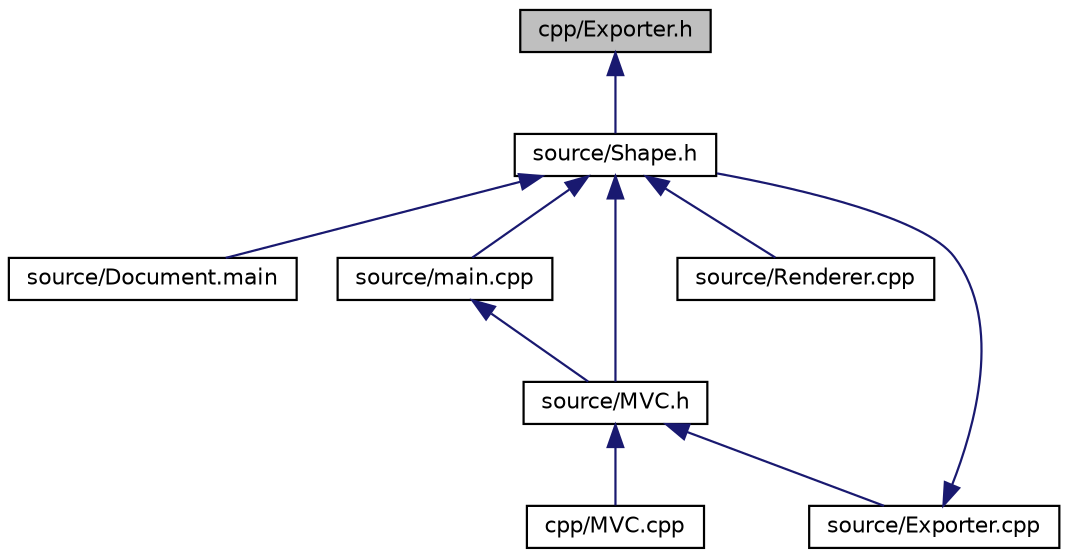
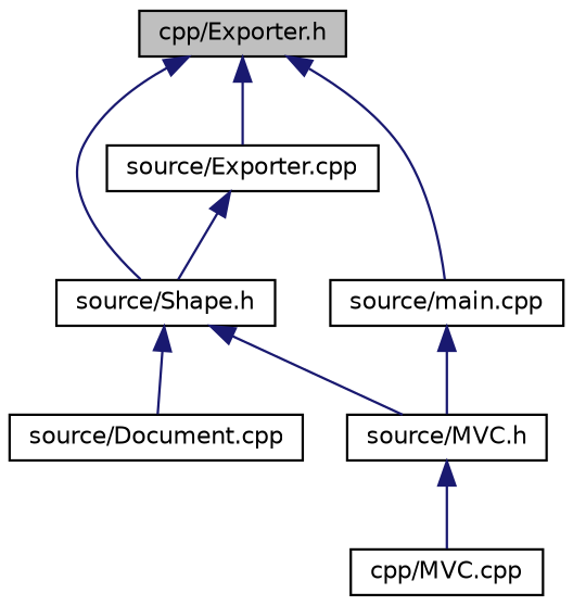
  digraph {
    node [color=black fillcolor=white fontname=Helvetica fontsize=10 shape=record style=filled]
    edge [color=midnightblue dir=back fontname=Helvetica fontsize=10 labelfontname=Helvetica labelfontsize=10 style=solid]
    n1 [fillcolor=grey75 fontcolor=black height=0.2 label="cpp/Exporter.h" width=0.4]
    n2 [height=0.2 label="source/Shape.h" width=0.4]
    n3 [height=0.2 label="source/Exporter.cpp" width=0.4]
-   n4 [height=0.2 label="source/Document.main" width=0.4]
+   n4 [height=0.2 label="source/Document.cpp" width=0.4]
    n5 [height=0.2 label="source/main.cpp" width=0.4]
    n6 [height=0.2 label="source/MVC.h" width=0.4]
-   n7 [height=0.2 label="source/Renderer.cpp" width=0.4]
    n8 [height=0.2 label="cpp/MVC.cpp" width=0.4]
    n1 -> n2
-   n6 -> n3
+   n1 -> n3
    n2 -> n4
-   n2 -> n5
+   n1 -> n5
    n2 -> n6
-   n2 -> n7
    n3 -> n2
    n5 -> n6
    n6 -> n8
  }
